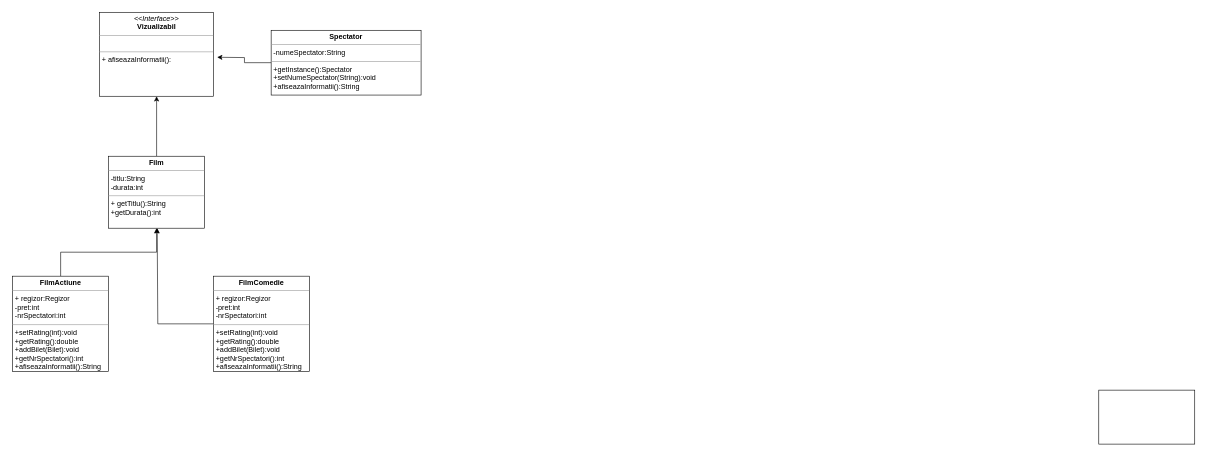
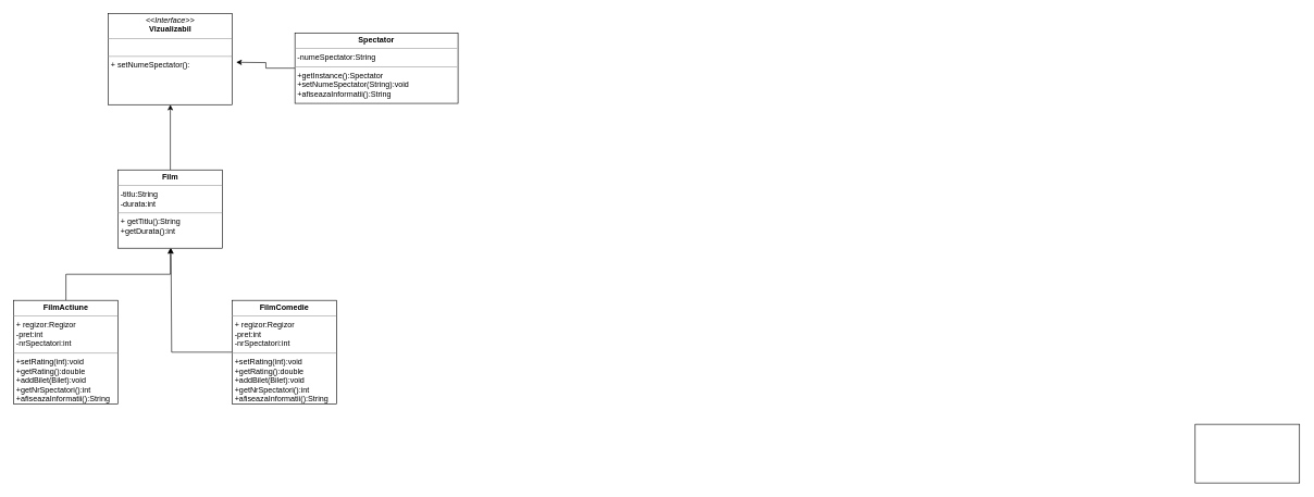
  <mxCell id="0" />
  <mxCell id="1" parent="0" />
- <mxCell id="2" value="&lt;p style=&quot;margin:0px;margin-top:4px;text-align:center;&quot;&gt;&lt;i&gt;&amp;lt;&amp;lt;Interface&amp;gt;&amp;gt;&lt;/i&gt;&lt;br&gt;&lt;b&gt;Vizualizabil&lt;/b&gt;&lt;/p&gt;&lt;hr size=&quot;1&quot;&gt;&lt;p style=&quot;margin:0px;margin-left:4px;&quot;&gt;&lt;br&gt;&lt;/p&gt;&lt;hr size=&quot;1&quot;&gt;&lt;p style=&quot;margin:0px;margin-left:4px;&quot;&gt;+ afiseazaInformatii():&lt;br&gt;&lt;/p&gt;" style="verticalAlign=top;align=left;overflow=fill;fontSize=12;fontFamily=Helvetica;html=1;whiteSpace=wrap;" parent="1" vertex="1"><mxGeometry x="165" y="20" width="190" height="140" as="geometry" /></mxCell>
+ <mxCell id="2" value="&lt;p style=&quot;margin:0px;margin-top:4px;text-align:center;&quot;&gt;&lt;i&gt;&amp;lt;&amp;lt;Interface&amp;gt;&amp;gt;&lt;/i&gt;&lt;br&gt;&lt;b&gt;Vizualizabil&lt;/b&gt;&lt;/p&gt;&lt;hr size=&quot;1&quot;&gt;&lt;p style=&quot;margin:0px;margin-left:4px;&quot;&gt;&lt;br&gt;&lt;/p&gt;&lt;hr size=&quot;1&quot;&gt;&lt;p style=&quot;margin:0px;margin-left:4px;&quot;&gt;+ setNumeSpectator():&lt;br&gt;&lt;/p&gt;" style="verticalAlign=top;align=left;overflow=fill;fontSize=12;fontFamily=Helvetica;html=1;whiteSpace=wrap;" parent="1" vertex="1"><mxGeometry x="165" y="20" width="190" height="140" as="geometry" /></mxCell>
  <mxCell id="3" style="edgeStyle=orthogonalEdgeStyle;rounded=0;orthogonalLoop=1;jettySize=auto;html=1;entryX=0.5;entryY=1;entryDx=0;entryDy=0;" edge="1" parent="1" source="4" target="2"><mxGeometry relative="1" as="geometry" /></mxCell>
  <mxCell id="4" value="&lt;p style=&quot;margin:0px;margin-top:4px;text-align:center;&quot;&gt;&lt;b&gt;Film&lt;/b&gt;&lt;/p&gt;&lt;hr size=&quot;1&quot;&gt;&lt;p style=&quot;margin:0px;margin-left:4px;&quot;&gt;-titlu:String&lt;/p&gt;&lt;p style=&quot;margin:0px;margin-left:4px;&quot;&gt;-durata:int&lt;/p&gt;&lt;hr size=&quot;1&quot;&gt;&lt;p style=&quot;margin:0px;margin-left:4px;&quot;&gt;+ getTitlu():String&lt;/p&gt;&lt;p style=&quot;margin:0px;margin-left:4px;&quot;&gt;+getDurata():int&lt;/p&gt;&lt;p style=&quot;margin:0px;margin-left:4px;&quot;&gt;&lt;br&gt;&lt;/p&gt;" style="verticalAlign=top;align=left;overflow=fill;fontSize=12;fontFamily=Helvetica;html=1;whiteSpace=wrap;" vertex="1" parent="1"><mxGeometry x="180" y="260" width="160" height="120" as="geometry" /></mxCell>
  <mxCell id="5" style="edgeStyle=orthogonalEdgeStyle;rounded=0;orthogonalLoop=1;jettySize=auto;html=1;" edge="1" parent="1" source="6" target="4"><mxGeometry relative="1" as="geometry" /></mxCell>
  <mxCell id="6" value="&lt;p style=&quot;margin:0px;margin-top:4px;text-align:center;&quot;&gt;&lt;b&gt;FilmActiune&lt;/b&gt;&lt;/p&gt;&lt;hr size=&quot;1&quot;&gt;&lt;p style=&quot;margin:0px;margin-left:4px;&quot;&gt;+ regizor:Regizor&lt;/p&gt;&lt;p style=&quot;margin:0px;margin-left:4px;&quot;&gt;-pret:int&lt;/p&gt;&lt;p style=&quot;margin:0px;margin-left:4px;&quot;&gt;-nrSpectatori:int&lt;/p&gt;&lt;hr size=&quot;1&quot;&gt;&lt;p style=&quot;margin:0px;margin-left:4px;&quot;&gt;+setRating(int):void&lt;/p&gt;&lt;p style=&quot;margin:0px;margin-left:4px;&quot;&gt;+getRating():double&lt;/p&gt;&lt;p style=&quot;margin:0px;margin-left:4px;&quot;&gt;+addBilet(Bilet):void&lt;/p&gt;&lt;p style=&quot;margin:0px;margin-left:4px;&quot;&gt;+getNrSpectatori():int&lt;/p&gt;&lt;p style=&quot;margin:0px;margin-left:4px;&quot;&gt;+afiseazaInformatii():String&lt;/p&gt;" style="verticalAlign=top;align=left;overflow=fill;fontSize=12;fontFamily=Helvetica;html=1;whiteSpace=wrap;" vertex="1" parent="1"><mxGeometry x="20" y="460" width="160" height="159" as="geometry" /></mxCell>
  <mxCell id="7" value="&lt;p style=&quot;margin:0px;margin-top:4px;text-align:center;&quot;&gt;&lt;br&gt;&lt;/p&gt;" style="verticalAlign=top;align=left;overflow=fill;fontSize=12;fontFamily=Helvetica;html=1;whiteSpace=wrap;" vertex="1" parent="1"><mxGeometry x="1831" y="650" width="160" height="90" as="geometry" /></mxCell>
  <mxCell id="8" style="edgeStyle=orthogonalEdgeStyle;rounded=0;orthogonalLoop=1;jettySize=auto;html=1;" edge="1" parent="1" source="9"><mxGeometry relative="1" as="geometry"><mxPoint x="261" y="380" as="targetPoint" /><Array as="points"><mxPoint x="262" y="540" /></Array></mxGeometry></mxCell>
  <mxCell id="9" value="&lt;p style=&quot;margin:0px;margin-top:4px;text-align:center;&quot;&gt;&lt;b&gt;FilmComedie&lt;/b&gt;&lt;/p&gt;&lt;hr size=&quot;1&quot;&gt;&lt;p style=&quot;margin:0px;margin-left:4px;&quot;&gt;+ regizor:Regizor&lt;/p&gt;&lt;p style=&quot;margin:0px;margin-left:4px;&quot;&gt;-pret:int&lt;/p&gt;&lt;p style=&quot;margin:0px;margin-left:4px;&quot;&gt;-nrSpectatori:int&lt;/p&gt;&lt;hr size=&quot;1&quot;&gt;&lt;p style=&quot;margin:0px;margin-left:4px;&quot;&gt;+setRating(int):void&lt;/p&gt;&lt;p style=&quot;margin:0px;margin-left:4px;&quot;&gt;+getRating():double&lt;/p&gt;&lt;p style=&quot;margin:0px;margin-left:4px;&quot;&gt;+addBilet(Bilet):void&lt;/p&gt;&lt;p style=&quot;margin:0px;margin-left:4px;&quot;&gt;+getNrSpectatori():int&lt;/p&gt;&lt;p style=&quot;margin:0px;margin-left:4px;&quot;&gt;+afiseazaInformatii():String&lt;/p&gt;" style="verticalAlign=top;align=left;overflow=fill;fontSize=12;fontFamily=Helvetica;html=1;whiteSpace=wrap;" vertex="1" parent="1"><mxGeometry x="355" y="460" width="160" height="159" as="geometry" /></mxCell>
  <mxCell id="10" style="edgeStyle=orthogonalEdgeStyle;rounded=0;orthogonalLoop=1;jettySize=auto;html=1;" edge="1" parent="1" source="11"><mxGeometry relative="1" as="geometry"><mxPoint x="361" y="95" as="targetPoint" /></mxGeometry></mxCell>
  <mxCell id="11" value="&lt;p style=&quot;margin:0px;margin-top:4px;text-align:center;&quot;&gt;&lt;b&gt;Spectator&lt;/b&gt;&lt;/p&gt;&lt;hr size=&quot;1&quot;&gt;&lt;p style=&quot;margin:0px;margin-left:4px;&quot;&gt;-numeSpectator:String&lt;/p&gt;&lt;hr size=&quot;1&quot;&gt;&lt;p style=&quot;margin:0px;margin-left:4px;&quot;&gt;+getInstance():Spectator&lt;/p&gt;&lt;p style=&quot;margin:0px;margin-left:4px;&quot;&gt;+setNumeSpectator(String):void&lt;/p&gt;&lt;p style=&quot;margin:0px;margin-left:4px;&quot;&gt;+afiseazaInformatii():String&lt;/p&gt;" style="verticalAlign=top;align=left;overflow=fill;fontSize=12;fontFamily=Helvetica;html=1;whiteSpace=wrap;" vertex="1" parent="1"><mxGeometry x="451" y="50" width="250" height="108" as="geometry" /></mxCell>
